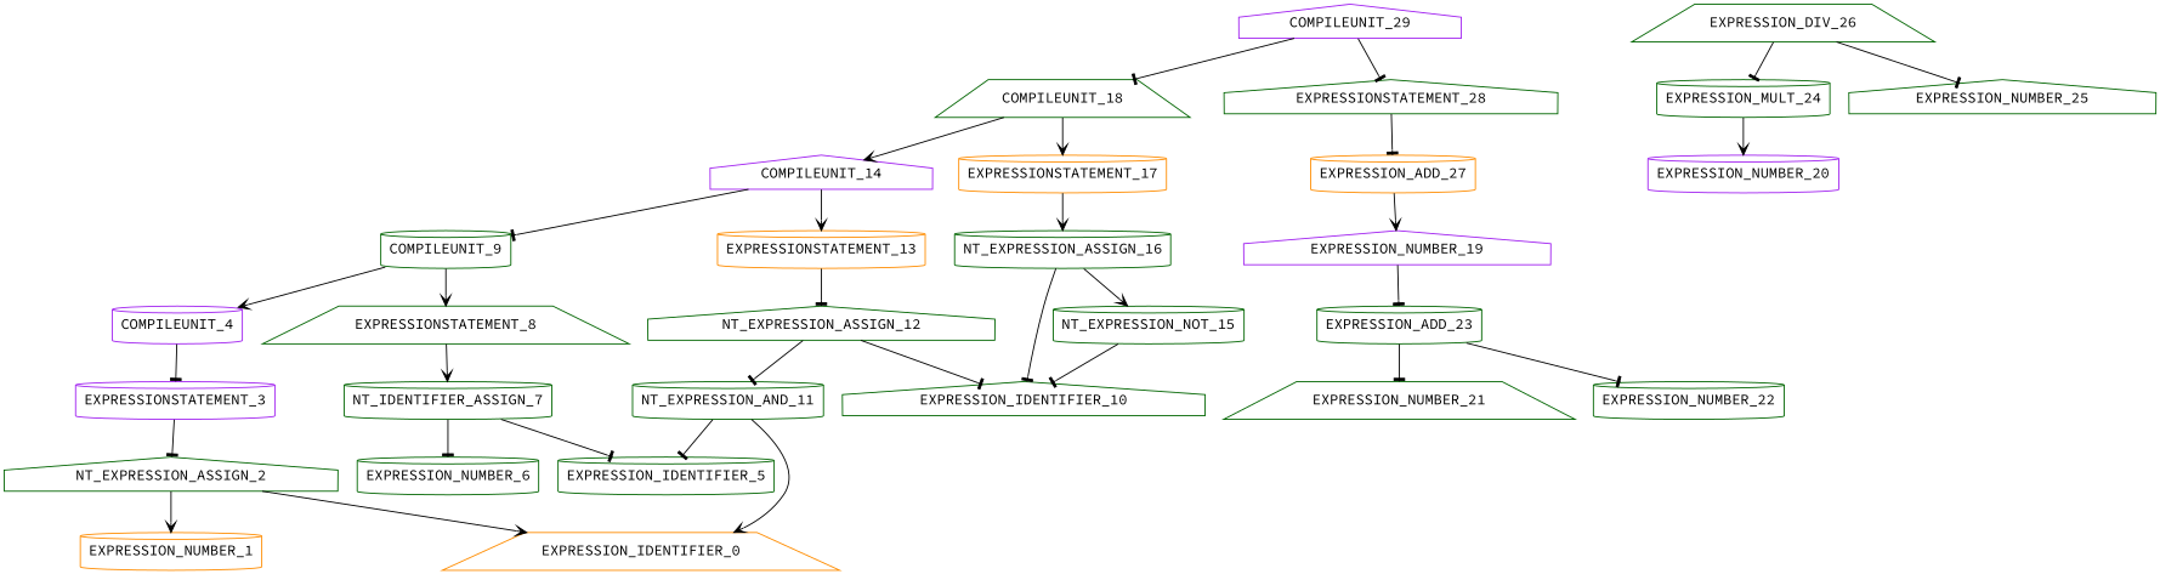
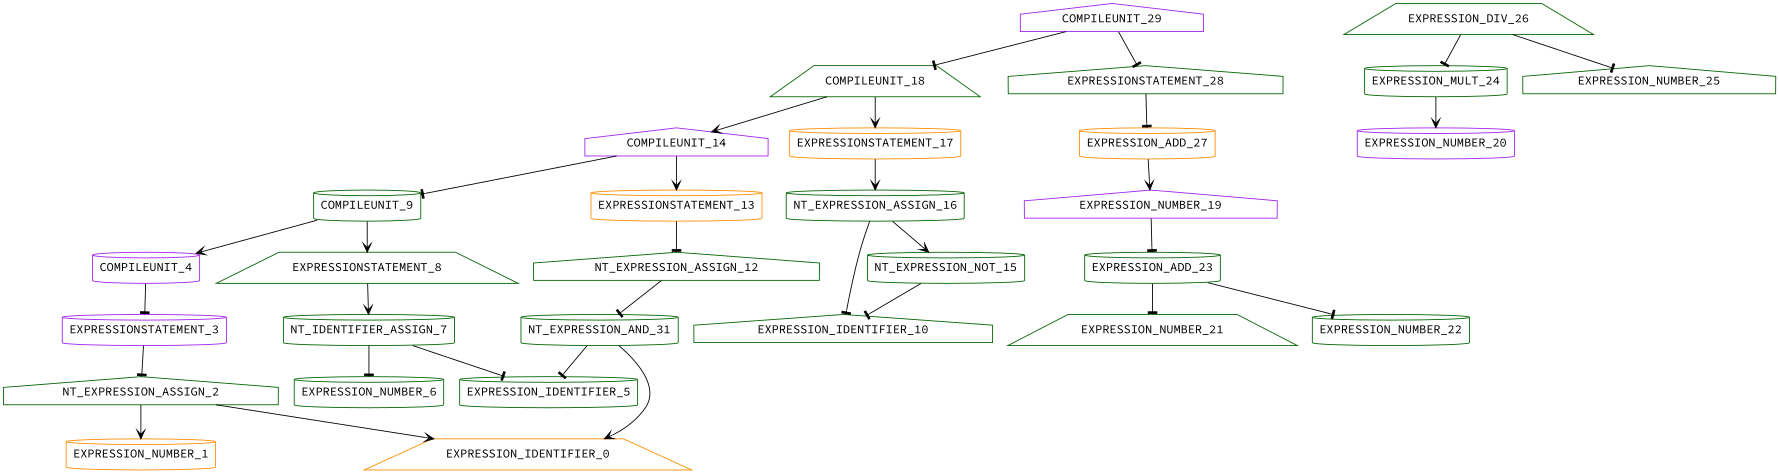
  digraph {
    fontname="Source Code Pro"
    node [color=darkgreen fontname="Source Code Pro" shape=cylinder]
    edge [arrowhead=tee fontname="Source Code Pro"]
    COMPILEUNIT_29 [color=purple shape=house]
    COMPILEUNIT_18 [shape=trapezium]
    EXPRESSIONSTATEMENT_28 [shape=house]
    COMPILEUNIT_14 [color=purple shape=house]
    EXPRESSIONSTATEMENT_17 [color=darkorange]
    EXPRESSION_ADD_27 [color=darkorange]
    COMPILEUNIT_9
    EXPRESSIONSTATEMENT_13 [color=darkorange]
    NT_EXPRESSION_ASSIGN_16
    COMPILEUNIT_4 [color=purple]
    EXPRESSIONSTATEMENT_8 [shape=trapezium]
    NT_EXPRESSION_ASSIGN_12 [shape=house]
    EXPRESSIONSTATEMENT_3 [color=purple]
    n14 [label=NT_IDENTIFIER_ASSIGN_7]
    NT_EXPRESSION_ASSIGN_2 [shape=house]
    EXPRESSION_IDENTIFIER_0 [color=darkorange shape=trapezium]
    EXPRESSION_NUMBER_1 [color=darkorange]
    EXPRESSION_IDENTIFIER_5
    EXPRESSION_NUMBER_6
    EXPRESSION_IDENTIFIER_10 [shape=house]
-   NT_EXPRESSION_AND_11
+   NT_EXPRESSION_AND_11 [label=NT_EXPRESSION_AND_31]
    NT_EXPRESSION_NOT_15
    EXPRESSION_NUMBER_19 [color=purple shape=house]
    EXPRESSION_ADD_23
    EXPRESSION_DIV_26 [shape=trapezium]
    EXPRESSION_MULT_24
    EXPRESSION_NUMBER_25 [shape=house]
    EXPRESSION_NUMBER_20 [color=purple]
    EXPRESSION_NUMBER_21 [shape=trapezium]
    EXPRESSION_NUMBER_22
    COMPILEUNIT_29 -> COMPILEUNIT_18
    COMPILEUNIT_29 -> EXPRESSIONSTATEMENT_28
    COMPILEUNIT_18 -> COMPILEUNIT_14 [arrowhead=vee]
    COMPILEUNIT_18 -> EXPRESSIONSTATEMENT_17 [arrowhead=vee]
    EXPRESSIONSTATEMENT_28 -> EXPRESSION_ADD_27
    COMPILEUNIT_14 -> COMPILEUNIT_9
    COMPILEUNIT_14 -> EXPRESSIONSTATEMENT_13 [arrowhead=vee]
    EXPRESSIONSTATEMENT_17 -> NT_EXPRESSION_ASSIGN_16 [arrowhead=vee]
    EXPRESSION_ADD_27 -> EXPRESSION_NUMBER_19 [arrowhead=vee]
    COMPILEUNIT_9 -> COMPILEUNIT_4 [arrowhead=vee]
    COMPILEUNIT_9 -> EXPRESSIONSTATEMENT_8 [arrowhead=vee]
    EXPRESSIONSTATEMENT_13 -> NT_EXPRESSION_ASSIGN_12
    NT_EXPRESSION_ASSIGN_16 -> EXPRESSION_IDENTIFIER_10
    NT_EXPRESSION_ASSIGN_16 -> NT_EXPRESSION_NOT_15 [arrowhead=vee]
    COMPILEUNIT_4 -> EXPRESSIONSTATEMENT_3
    EXPRESSIONSTATEMENT_8 -> n14 [arrowhead=vee]
-   NT_EXPRESSION_ASSIGN_12 -> EXPRESSION_IDENTIFIER_10
    NT_EXPRESSION_ASSIGN_12 -> NT_EXPRESSION_AND_11
    EXPRESSIONSTATEMENT_3 -> NT_EXPRESSION_ASSIGN_2
    n14 -> EXPRESSION_IDENTIFIER_5
    n14 -> EXPRESSION_NUMBER_6
    NT_EXPRESSION_ASSIGN_2 -> EXPRESSION_IDENTIFIER_0 [arrowhead=vee]
    NT_EXPRESSION_ASSIGN_2 -> EXPRESSION_NUMBER_1 [arrowhead=vee]
    NT_EXPRESSION_AND_11 -> EXPRESSION_IDENTIFIER_0 [arrowhead=vee]
    NT_EXPRESSION_AND_11 -> EXPRESSION_IDENTIFIER_5
    NT_EXPRESSION_NOT_15 -> EXPRESSION_IDENTIFIER_10
    EXPRESSION_NUMBER_19 -> EXPRESSION_ADD_23
    EXPRESSION_ADD_23 -> EXPRESSION_NUMBER_21
    EXPRESSION_ADD_23 -> EXPRESSION_NUMBER_22
    EXPRESSION_DIV_26 -> EXPRESSION_MULT_24
    EXPRESSION_DIV_26 -> EXPRESSION_NUMBER_25
    EXPRESSION_MULT_24 -> EXPRESSION_NUMBER_20 [arrowhead=vee]
  }
